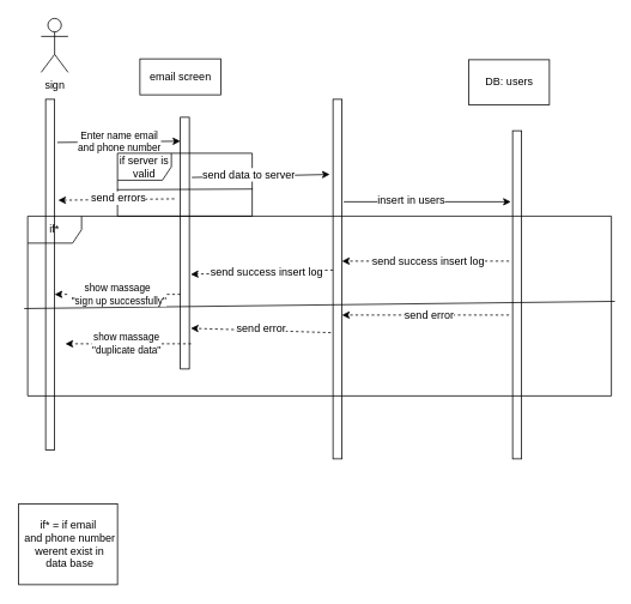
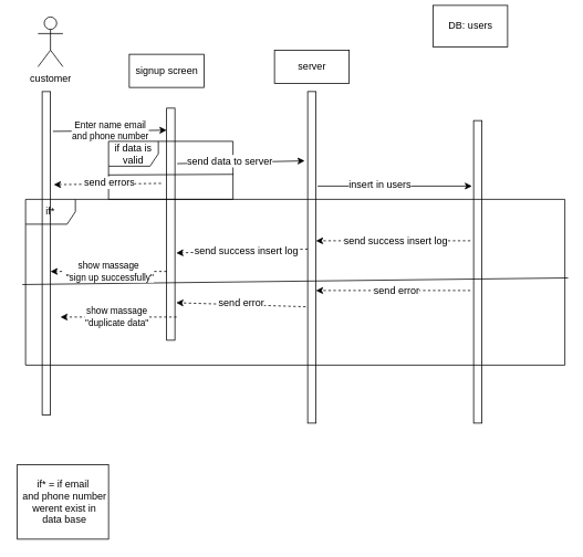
  <mxCell id="0" />
  <mxCell id="1" parent="0" />
- <mxCell id="2" value="sign" style="shape=umlActor;verticalLabelPosition=bottom;labelBackgroundColor=#ffffff;verticalAlign=top;html=1;outlineConnect=0;" vertex="1" parent="1"><mxGeometry x="45" y="20" width="30" height="60" as="geometry" /></mxCell>
+ <mxCell id="2" value="customer" style="shape=umlActor;verticalLabelPosition=bottom;labelBackgroundColor=#ffffff;verticalAlign=top;html=1;outlineConnect=0;" vertex="1" parent="1"><mxGeometry x="45" y="20" width="30" height="60" as="geometry" /></mxCell>
  <mxCell id="3" value="" style="html=1;points=[];perimeter=orthogonalPerimeter;" vertex="1" parent="1"><mxGeometry x="50" y="110" width="10" height="390" as="geometry" /></mxCell>
  <mxCell id="4" value="" style="html=1;points=[];perimeter=orthogonalPerimeter;" vertex="1" parent="1"><mxGeometry x="200" y="130" width="10" height="280" as="geometry" /></mxCell>
- <mxCell id="5" value="email screen" style="html=1;" vertex="1" parent="1"><mxGeometry x="155" y="65" width="90" height="40" as="geometry" /></mxCell>
+ <mxCell id="5" value="signup screen" style="html=1;" vertex="1" parent="1"><mxGeometry x="155" y="65" width="90" height="40" as="geometry" /></mxCell>
  <mxCell id="6" value="" style="html=1;points=[];perimeter=orthogonalPerimeter;" vertex="1" parent="1"><mxGeometry x="370" y="110" width="10" height="400" as="geometry" /></mxCell>
+ <mxCell id="7" value="server" style="html=1;" vertex="1" parent="1"><mxGeometry x="330" y="60" width="90" height="40" as="geometry" /></mxCell>
  <mxCell id="8" value="" style="html=1;points=[];perimeter=orthogonalPerimeter;" vertex="1" parent="1"><mxGeometry x="570" y="145" width="10" height="365" as="geometry" /></mxCell>
- <mxCell id="9" value="DB: users" style="html=1;" vertex="1" parent="1"><mxGeometry x="521" y="66" width="90" height="50" as="geometry" /></mxCell>
+ <mxCell id="9" value="DB: users" style="html=1;" vertex="1" parent="1"><mxGeometry x="521" y="6" width="90" height="50" as="geometry" /></mxCell>
  <mxCell id="10" value="Enter name email &lt;br&gt;and phone number" style="endArrow=classic;html=1;entryX=0;entryY=0.095;entryDx=0;entryDy=0;entryPerimeter=0;" edge="1" parent="1" target="4"><mxGeometry width="50" height="50" relative="1" as="geometry"><mxPoint x="63" y="158" as="sourcePoint" /><mxPoint x="130" y="148" as="targetPoint" /></mxGeometry></mxCell>
- <mxCell id="11" value="if server is valid" style="shape=umlFrame;whiteSpace=wrap;html=1;fillColor=none;" vertex="1" parent="1"><mxGeometry x="130" y="170" width="150" height="70" as="geometry" /></mxCell>
+ <mxCell id="11" value="if data is valid" style="shape=umlFrame;whiteSpace=wrap;html=1;fillColor=none;" vertex="1" parent="1"><mxGeometry x="130" y="170" width="150" height="70" as="geometry" /></mxCell>
  <mxCell id="12" value="" style="endArrow=none;html=1;entryX=1.004;entryY=0.569;entryDx=0;entryDy=0;entryPerimeter=0;exitX=-0.002;exitY=0.58;exitDx=0;exitDy=0;exitPerimeter=0;" edge="1" parent="1" source="11" target="11"><mxGeometry width="50" height="50" relative="1" as="geometry"><mxPoint x="40" y="570" as="sourcePoint" /><mxPoint x="90" y="520" as="targetPoint" /></mxGeometry></mxCell>
  <mxCell id="13" value="" style="endArrow=classic;html=1;entryX=-0.36;entryY=0.209;entryDx=0;entryDy=0;entryPerimeter=0;exitX=1.28;exitY=0.239;exitDx=0;exitDy=0;exitPerimeter=0;" edge="1" parent="1" source="4" target="6"><mxGeometry width="50" height="50" relative="1" as="geometry"><mxPoint x="40" y="570" as="sourcePoint" /><mxPoint x="90" y="520" as="targetPoint" /></mxGeometry></mxCell>
  <mxCell id="14" value="send data to server" style="text;html=1;align=center;verticalAlign=middle;resizable=0;points=[];;labelBackgroundColor=#ffffff;" vertex="1" connectable="0" parent="13"><mxGeometry x="0.244" y="1" relative="1" as="geometry"><mxPoint x="-33" as="offset" /></mxGeometry></mxCell>
  <mxCell id="15" value="" style="endArrow=none;dashed=1;html=1;startArrow=classic;startFill=1;entryX=-0.4;entryY=0.324;entryDx=0;entryDy=0;entryPerimeter=0;exitX=1.4;exitY=0.288;exitDx=0;exitDy=0;exitPerimeter=0;" edge="1" parent="1" source="3" target="4"><mxGeometry width="50" height="50" relative="1" as="geometry"><mxPoint x="40" y="640" as="sourcePoint" /><mxPoint x="90" y="590" as="targetPoint" /></mxGeometry></mxCell>
  <mxCell id="16" value="send errors" style="text;html=1;align=center;verticalAlign=middle;resizable=0;points=[];;labelBackgroundColor=#ffffff;" vertex="1" connectable="0" parent="15"><mxGeometry x="-0.443" y="-1" relative="1" as="geometry"><mxPoint x="29" y="-3" as="offset" /></mxGeometry></mxCell>
  <mxCell id="17" value="" style="endArrow=classic;html=1;" edge="1" parent="1"><mxGeometry width="50" height="50" relative="1" as="geometry"><mxPoint x="382" y="224" as="sourcePoint" /><mxPoint x="568" y="224" as="targetPoint" /></mxGeometry></mxCell>
  <mxCell id="18" value="insert in users" style="text;html=1;align=center;verticalAlign=middle;resizable=0;points=[];;labelBackgroundColor=#ffffff;" vertex="1" connectable="0" parent="17"><mxGeometry x="-0.209" y="2" relative="1" as="geometry"><mxPoint as="offset" /></mxGeometry></mxCell>
  <mxCell id="19" value="if*" style="shape=umlFrame;whiteSpace=wrap;html=1;fillColor=none;" vertex="1" parent="1"><mxGeometry x="30" y="240" width="650" height="200" as="geometry" /></mxCell>
  <mxCell id="20" value="if* = if email&lt;br&gt;&amp;nbsp;and phone number&lt;br&gt;&amp;nbsp;werent exist in&lt;br&gt;&amp;nbsp;data base" style="html=1;fillColor=none;" vertex="1" parent="1"><mxGeometry x="20" y="560" width="110" height="90" as="geometry" /></mxCell>
  <mxCell id="21" value="" style="endArrow=none;html=1;entryX=1.006;entryY=0.474;entryDx=0;entryDy=0;entryPerimeter=0;exitX=-0.006;exitY=0.514;exitDx=0;exitDy=0;exitPerimeter=0;" edge="1" parent="1" source="19" target="19"><mxGeometry width="50" height="50" relative="1" as="geometry"><mxPoint x="355" y="685" as="sourcePoint" /><mxPoint x="405" y="635" as="targetPoint" /></mxGeometry></mxCell>
  <mxCell id="22" value="" style="endArrow=classic;dashed=1;html=1;endFill=1;" edge="1" parent="1" target="6"><mxGeometry width="50" height="50" relative="1" as="geometry"><mxPoint x="566" y="290" as="sourcePoint" /><mxPoint x="196" y="270" as="targetPoint" /></mxGeometry></mxCell>
  <mxCell id="23" value="send success insert log" style="text;html=1;align=center;verticalAlign=middle;resizable=0;points=[];;labelBackgroundColor=#ffffff;" vertex="1" connectable="0" parent="22"><mxGeometry x="0.103" y="5" relative="1" as="geometry"><mxPoint x="12" y="-5" as="offset" /></mxGeometry></mxCell>
  <mxCell id="24" value="" style="endArrow=classic;dashed=1;html=1;endFill=1;entryX=1.16;entryY=0.624;entryDx=0;entryDy=0;entryPerimeter=0;" edge="1" parent="1" target="4"><mxGeometry width="50" height="50" relative="1" as="geometry"><mxPoint x="370" y="300" as="sourcePoint" /><mxPoint x="184" y="300" as="targetPoint" /></mxGeometry></mxCell>
  <mxCell id="25" value="send success insert log" style="text;html=1;align=center;verticalAlign=middle;resizable=0;points=[];;labelBackgroundColor=#ffffff;" vertex="1" connectable="0" parent="24"><mxGeometry x="0.103" y="5" relative="1" as="geometry"><mxPoint x="12" y="-5" as="offset" /></mxGeometry></mxCell>
  <mxCell id="26" value="show massage&lt;br&gt;&amp;nbsp;&quot;sign up successfully&quot;" style="endArrow=classic;dashed=1;html=1;endFill=1;" edge="1" parent="1"><mxGeometry width="50" height="50" relative="1" as="geometry"><mxPoint x="200" y="327" as="sourcePoint" /><mxPoint x="60" y="327" as="targetPoint" /></mxGeometry></mxCell>
  <mxCell id="27" value="" style="endArrow=classic;dashed=1;html=1;endFill=1;" edge="1" parent="1"><mxGeometry width="50" height="50" relative="1" as="geometry"><mxPoint x="566" y="350" as="sourcePoint" /><mxPoint x="380" y="350" as="targetPoint" /></mxGeometry></mxCell>
  <mxCell id="28" value="send error" style="text;html=1;align=center;verticalAlign=middle;resizable=0;points=[];;labelBackgroundColor=#ffffff;" vertex="1" connectable="0" parent="27"><mxGeometry x="0.103" y="5" relative="1" as="geometry"><mxPoint x="13" y="-5" as="offset" /></mxGeometry></mxCell>
  <mxCell id="29" value="" style="endArrow=classic;dashed=1;html=1;endFill=1;entryX=1.16;entryY=0.624;entryDx=0;entryDy=0;entryPerimeter=0;exitX=-0.24;exitY=0.649;exitDx=0;exitDy=0;exitPerimeter=0;" edge="1" parent="1" source="6"><mxGeometry width="50" height="50" relative="1" as="geometry"><mxPoint x="360" y="365" as="sourcePoint" /><mxPoint x="211.6" y="364.72" as="targetPoint" /></mxGeometry></mxCell>
  <mxCell id="30" value="send error" style="text;html=1;align=center;verticalAlign=middle;resizable=0;points=[];;labelBackgroundColor=#ffffff;" vertex="1" connectable="0" parent="29"><mxGeometry x="0.103" y="5" relative="1" as="geometry"><mxPoint x="8" y="-7.5" as="offset" /></mxGeometry></mxCell>
  <mxCell id="31" value="show massage&lt;br&gt;&quot;duplicate data&quot;" style="endArrow=classic;dashed=1;html=1;endFill=1;" edge="1" parent="1"><mxGeometry x="0.029" width="50" height="50" relative="1" as="geometry"><mxPoint x="212" y="382" as="sourcePoint" /><mxPoint x="72" y="382" as="targetPoint" /><mxPoint as="offset" /></mxGeometry></mxCell>
